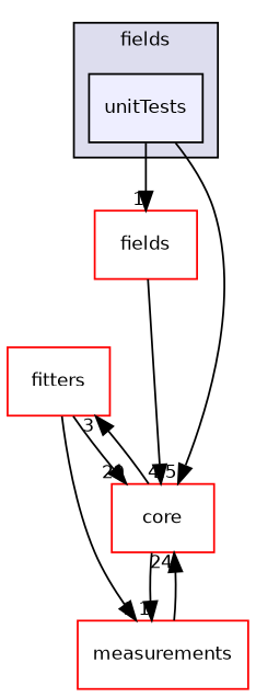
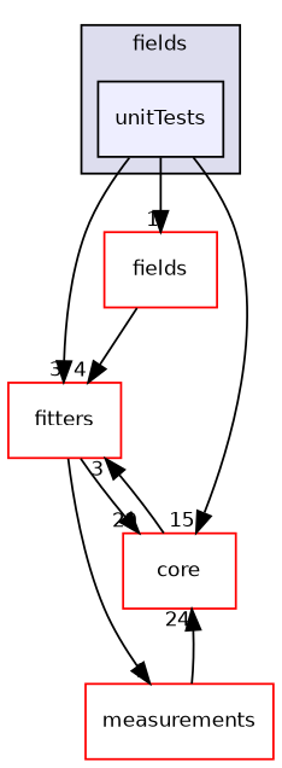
  digraph {
    compound=true
    node [fillcolor=white fontname=Helvetica fontsize=10 shape=box style=filled color=red]
    edge [headlabel=1 labeldistance=1.5 labelfontname=Helvetica labelfontsize=10]
    n1 [fillcolor="#eeeeff" label=unitTests pencolor=black color=""]
    n2 [label=fields]
    n3 [label=fitters]
    n4 [label=core]
    n5 [label=measurements]
    subgraph cluster_1 {
      bgcolor="#ddddee"
      fontname=Helvetica
      fontsize=10
      label=fields
      pencolor=black
      n1
    }
    n1 -> n2
+   n1 -> n3 [headlabel=3]
    n1 -> n4 [headlabel=15]
-   n2 -> n4 [headlabel=4]
+   n2 -> n3 [headlabel=4]
    n3 -> n4 [headlabel=29]
    n3 -> n5
    n4 -> n3 [headlabel=3]
-   n4 -> n5
    n5 -> n4 [headlabel=24]
  }
